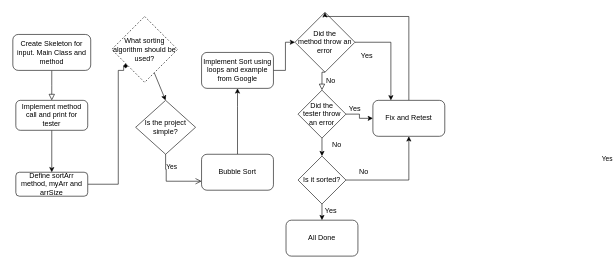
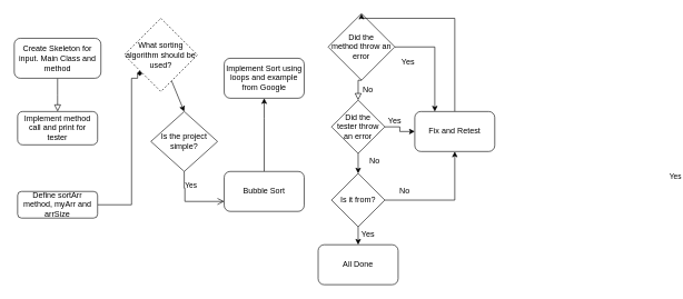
  <mxCell id="0" />
  <mxCell id="1" parent="0" />
  <mxCell id="2" value="" style="rounded=0;html=1;jettySize=auto;orthogonalLoop=1;fontSize=11;endArrow=block;endFill=0;endSize=8;strokeWidth=1;shadow=0;labelBackgroundColor=none;edgeStyle=orthogonalEdgeStyle;" parent="1" source="3" edge="1"><mxGeometry relative="1" as="geometry"><mxPoint x="85" y="167" as="targetPoint" /></mxGeometry></mxCell>
  <mxCell id="3" value="Create Skeleton for input. Main Class and method" style="rounded=1;whiteSpace=wrap;html=1;fontSize=12;glass=0;strokeWidth=1;shadow=0;" parent="1" vertex="1"><mxGeometry x="20" y="57" width="130" height="60" as="geometry" /></mxCell>
- <mxCell id="4" style="edgeStyle=orthogonalEdgeStyle;rounded=0;orthogonalLoop=1;jettySize=auto;html=1;entryX=0.5;entryY=0;entryDx=0;entryDy=0;" edge="1" parent="1" source="5" target="7"><mxGeometry relative="1" as="geometry" /></mxCell>
  <mxCell id="5" value="Implement method call and print for tester" style="rounded=1;whiteSpace=wrap;html=1;fontSize=12;glass=0;strokeWidth=1;shadow=0;" parent="1" vertex="1"><mxGeometry x="25" y="167" width="120" height="50" as="geometry" /></mxCell>
  <mxCell id="6" style="edgeStyle=orthogonalEdgeStyle;rounded=0;orthogonalLoop=1;jettySize=auto;html=1;exitX=1;exitY=0.5;exitDx=0;exitDy=0;entryX=0;entryY=1;entryDx=0;entryDy=0;endArrow=diamond;" parent="1" source="7" target="8" edge="1"><mxGeometry relative="1" as="geometry"><mxPoint x="195" y="117" as="targetPoint" /><Array as="points"><mxPoint x="196" y="307" /><mxPoint x="196" y="117" /><mxPoint x="205" y="117" /></Array></mxGeometry></mxCell>
  <mxCell id="7" value="Define sortArr method, myArr and arrSize" style="rounded=1;whiteSpace=wrap;html=1;fontSize=12;glass=0;strokeWidth=1;shadow=0;" parent="1" vertex="1"><mxGeometry x="25" y="287" width="120" height="40" as="geometry" /></mxCell>
  <mxCell id="8" value="What sorting algorithm should be used?" style="rhombus;whiteSpace=wrap;html=1;dashed=1;" parent="1" vertex="1"><mxGeometry x="185" y="27" width="110" height="110" as="geometry" /></mxCell>
  <mxCell id="9" value="" style="endArrow=classic;html=1;rounded=0;entryX=0.5;entryY=0;entryDx=0;entryDy=0;" edge="1" parent="1" source="8" target="10"><mxGeometry width="50" height="50" relative="1" as="geometry"><mxPoint x="240" y="187" as="sourcePoint" /><mxPoint x="265" y="177" as="targetPoint" /></mxGeometry></mxCell>
  <mxCell id="10" value="Is the project&lt;br&gt;simple?" style="rhombus;whiteSpace=wrap;html=1;" vertex="1" parent="1"><mxGeometry x="225" y="167" width="100" height="90" as="geometry" /></mxCell>
  <mxCell id="11" value="Yes" style="rounded=0;html=1;jettySize=auto;orthogonalLoop=1;fontSize=11;endArrow=open;endFill=0;endSize=8;strokeWidth=1;shadow=0;labelBackgroundColor=none;edgeStyle=orthogonalEdgeStyle;exitX=0.5;exitY=1;exitDx=0;exitDy=0;entryX=0;entryY=0.75;entryDx=0;entryDy=0;" edge="1" parent="1" source="10" target="13"><mxGeometry x="-0.604" y="10" relative="1" as="geometry"><mxPoint as="offset" /><mxPoint x="95" y="227" as="sourcePoint" /><mxPoint x="335" y="307" as="targetPoint" /><Array as="points"><mxPoint x="275" y="282" /><mxPoint x="276" y="282" /><mxPoint x="276" y="302" /></Array></mxGeometry></mxCell>
  <mxCell id="12" style="edgeStyle=orthogonalEdgeStyle;rounded=0;orthogonalLoop=1;jettySize=auto;html=1;entryX=0.5;entryY=1;entryDx=0;entryDy=0;" edge="1" parent="1" source="13" target="15"><mxGeometry relative="1" as="geometry"><mxPoint x="355" y="117" as="targetPoint" /><Array as="points"><mxPoint x="395" y="177" /><mxPoint x="395" y="177" /></Array></mxGeometry></mxCell>
  <mxCell id="13" value="Bubble Sort" style="rounded=1;whiteSpace=wrap;html=1;" vertex="1" parent="1"><mxGeometry x="335" y="257" width="120" height="60" as="geometry" /></mxCell>
- <mxCell id="14" value="" style="edgeStyle=orthogonalEdgeStyle;rounded=0;orthogonalLoop=1;jettySize=auto;html=1;entryX=0;entryY=0.5;entryDx=0;entryDy=0;" edge="1" parent="1" source="15" target="17"><mxGeometry relative="1" as="geometry"><mxPoint x="495" y="117" as="targetPoint" /></mxGeometry></mxCell>
  <mxCell id="15" value="Implement Sort using loops and example from Google" style="rounded=1;whiteSpace=wrap;html=1;" vertex="1" parent="1"><mxGeometry x="335" y="87" width="120" height="60" as="geometry" /></mxCell>
  <mxCell id="16" style="edgeStyle=orthogonalEdgeStyle;rounded=0;orthogonalLoop=1;jettySize=auto;html=1;entryX=0.25;entryY=0;entryDx=0;entryDy=0;" edge="1" parent="1" source="17" target="30"><mxGeometry relative="1" as="geometry" /></mxCell>
  <mxCell id="17" value="Did the &lt;br&gt;method throw an error" style="rhombus;whiteSpace=wrap;html=1;" vertex="1" parent="1"><mxGeometry x="491" y="20" width="100" height="100" as="geometry" /></mxCell>
  <mxCell id="18" value="Yes" style="rounded=0;html=1;jettySize=auto;orthogonalLoop=1;fontSize=11;endArrow=block;endFill=0;endSize=8;strokeWidth=1;shadow=0;labelBackgroundColor=none;edgeStyle=orthogonalEdgeStyle;exitX=0.5;exitY=1;exitDx=0;exitDy=0;entryX=0.25;entryY=1;entryDx=0;entryDy=0;" edge="1" parent="1" source="17" target="19"><mxGeometry x="1" y="260" relative="1" as="geometry"><mxPoint x="216" y="115" as="offset" /><mxPoint x="285" y="220" as="sourcePoint" /><mxPoint x="536" y="170" as="targetPoint" /><Array as="points" /></mxGeometry></mxCell>
  <mxCell id="19" value="No" style="text;html=1;strokeColor=none;fillColor=none;align=center;verticalAlign=middle;whiteSpace=wrap;rounded=0;" vertex="1" parent="1"><mxGeometry x="521" y="120" width="60" height="30" as="geometry" /></mxCell>
  <mxCell id="20" style="edgeStyle=orthogonalEdgeStyle;rounded=0;orthogonalLoop=1;jettySize=auto;html=1;" edge="1" parent="1" source="22"><mxGeometry relative="1" as="geometry"><mxPoint x="536" y="260" as="targetPoint" /></mxGeometry></mxCell>
  <mxCell id="21" style="edgeStyle=orthogonalEdgeStyle;rounded=0;orthogonalLoop=1;jettySize=auto;html=1;exitX=1;exitY=0.5;exitDx=0;exitDy=0;entryX=0;entryY=0.5;entryDx=0;entryDy=0;" edge="1" parent="1" source="22" target="30"><mxGeometry relative="1" as="geometry" /></mxCell>
  <mxCell id="22" value="Did the &lt;br&gt;tester throw an error" style="rhombus;whiteSpace=wrap;html=1;" vertex="1" parent="1"><mxGeometry x="496" y="150" width="80" height="80" as="geometry" /></mxCell>
  <mxCell id="23" style="edgeStyle=orthogonalEdgeStyle;rounded=0;orthogonalLoop=1;jettySize=auto;html=1;entryX=0.5;entryY=1;entryDx=0;entryDy=0;" edge="1" parent="1" source="25" target="30"><mxGeometry relative="1" as="geometry"><mxPoint x="611" y="300" as="targetPoint" /></mxGeometry></mxCell>
  <mxCell id="24" style="edgeStyle=orthogonalEdgeStyle;rounded=0;orthogonalLoop=1;jettySize=auto;html=1;exitX=0.5;exitY=1;exitDx=0;exitDy=0;" edge="1" parent="1" source="25"><mxGeometry relative="1" as="geometry"><mxPoint x="536" y="367" as="targetPoint" /></mxGeometry></mxCell>
- <mxCell id="25" value="Is it sorted?" style="rhombus;whiteSpace=wrap;html=1;" vertex="1" parent="1"><mxGeometry x="496" y="260" width="80" height="80" as="geometry" /></mxCell>
+ <mxCell id="25" value="Is it from?" style="rhombus;whiteSpace=wrap;html=1;" vertex="1" parent="1"><mxGeometry x="496" y="260" width="80" height="80" as="geometry" /></mxCell>
  <mxCell id="26" value="No" style="text;html=1;strokeColor=none;fillColor=none;align=center;verticalAlign=middle;whiteSpace=wrap;rounded=0;" vertex="1" parent="1"><mxGeometry x="531" y="227" width="60" height="30" as="geometry" /></mxCell>
  <mxCell id="27" value="Yes" style="text;html=1;strokeColor=none;fillColor=none;align=center;verticalAlign=middle;whiteSpace=wrap;rounded=0;" vertex="1" parent="1"><mxGeometry x="521" y="337" width="60" height="30" as="geometry" /></mxCell>
  <mxCell id="28" value="All Done" style="rounded=1;whiteSpace=wrap;html=1;" vertex="1" parent="1"><mxGeometry x="476" y="367" width="120" height="60" as="geometry" /></mxCell>
  <mxCell id="29" style="edgeStyle=orthogonalEdgeStyle;rounded=0;orthogonalLoop=1;jettySize=auto;html=1;exitX=0.5;exitY=0;exitDx=0;exitDy=0;entryX=0.5;entryY=0;entryDx=0;entryDy=0;" edge="1" parent="1" source="30" target="17"><mxGeometry relative="1" as="geometry"><mxPoint x="641" y="37" as="targetPoint" /><Array as="points"><mxPoint x="681" y="27" /><mxPoint x="541" y="27" /></Array></mxGeometry></mxCell>
  <mxCell id="30" value="Fix and Retest" style="rounded=1;whiteSpace=wrap;html=1;" vertex="1" parent="1"><mxGeometry x="621" y="167" width="120" height="60" as="geometry" /></mxCell>
  <mxCell id="31" value="Yes" style="text;html=1;strokeColor=none;fillColor=none;align=center;verticalAlign=middle;whiteSpace=wrap;rounded=0;" vertex="1" parent="1"><mxGeometry x="581" y="77" width="60" height="30" as="geometry" /></mxCell>
  <mxCell id="32" value="Yes" style="text;html=1;strokeColor=none;fillColor=none;align=center;verticalAlign=middle;whiteSpace=wrap;rounded=0;" vertex="1" parent="1"><mxGeometry x="561" y="167" width="60" height="30" as="geometry" /></mxCell>
  <mxCell id="33" value="No" style="text;html=1;strokeColor=none;fillColor=none;align=center;verticalAlign=middle;whiteSpace=wrap;rounded=0;" vertex="1" parent="1"><mxGeometry x="576" y="272" width="60" height="30" as="geometry" /></mxCell>
